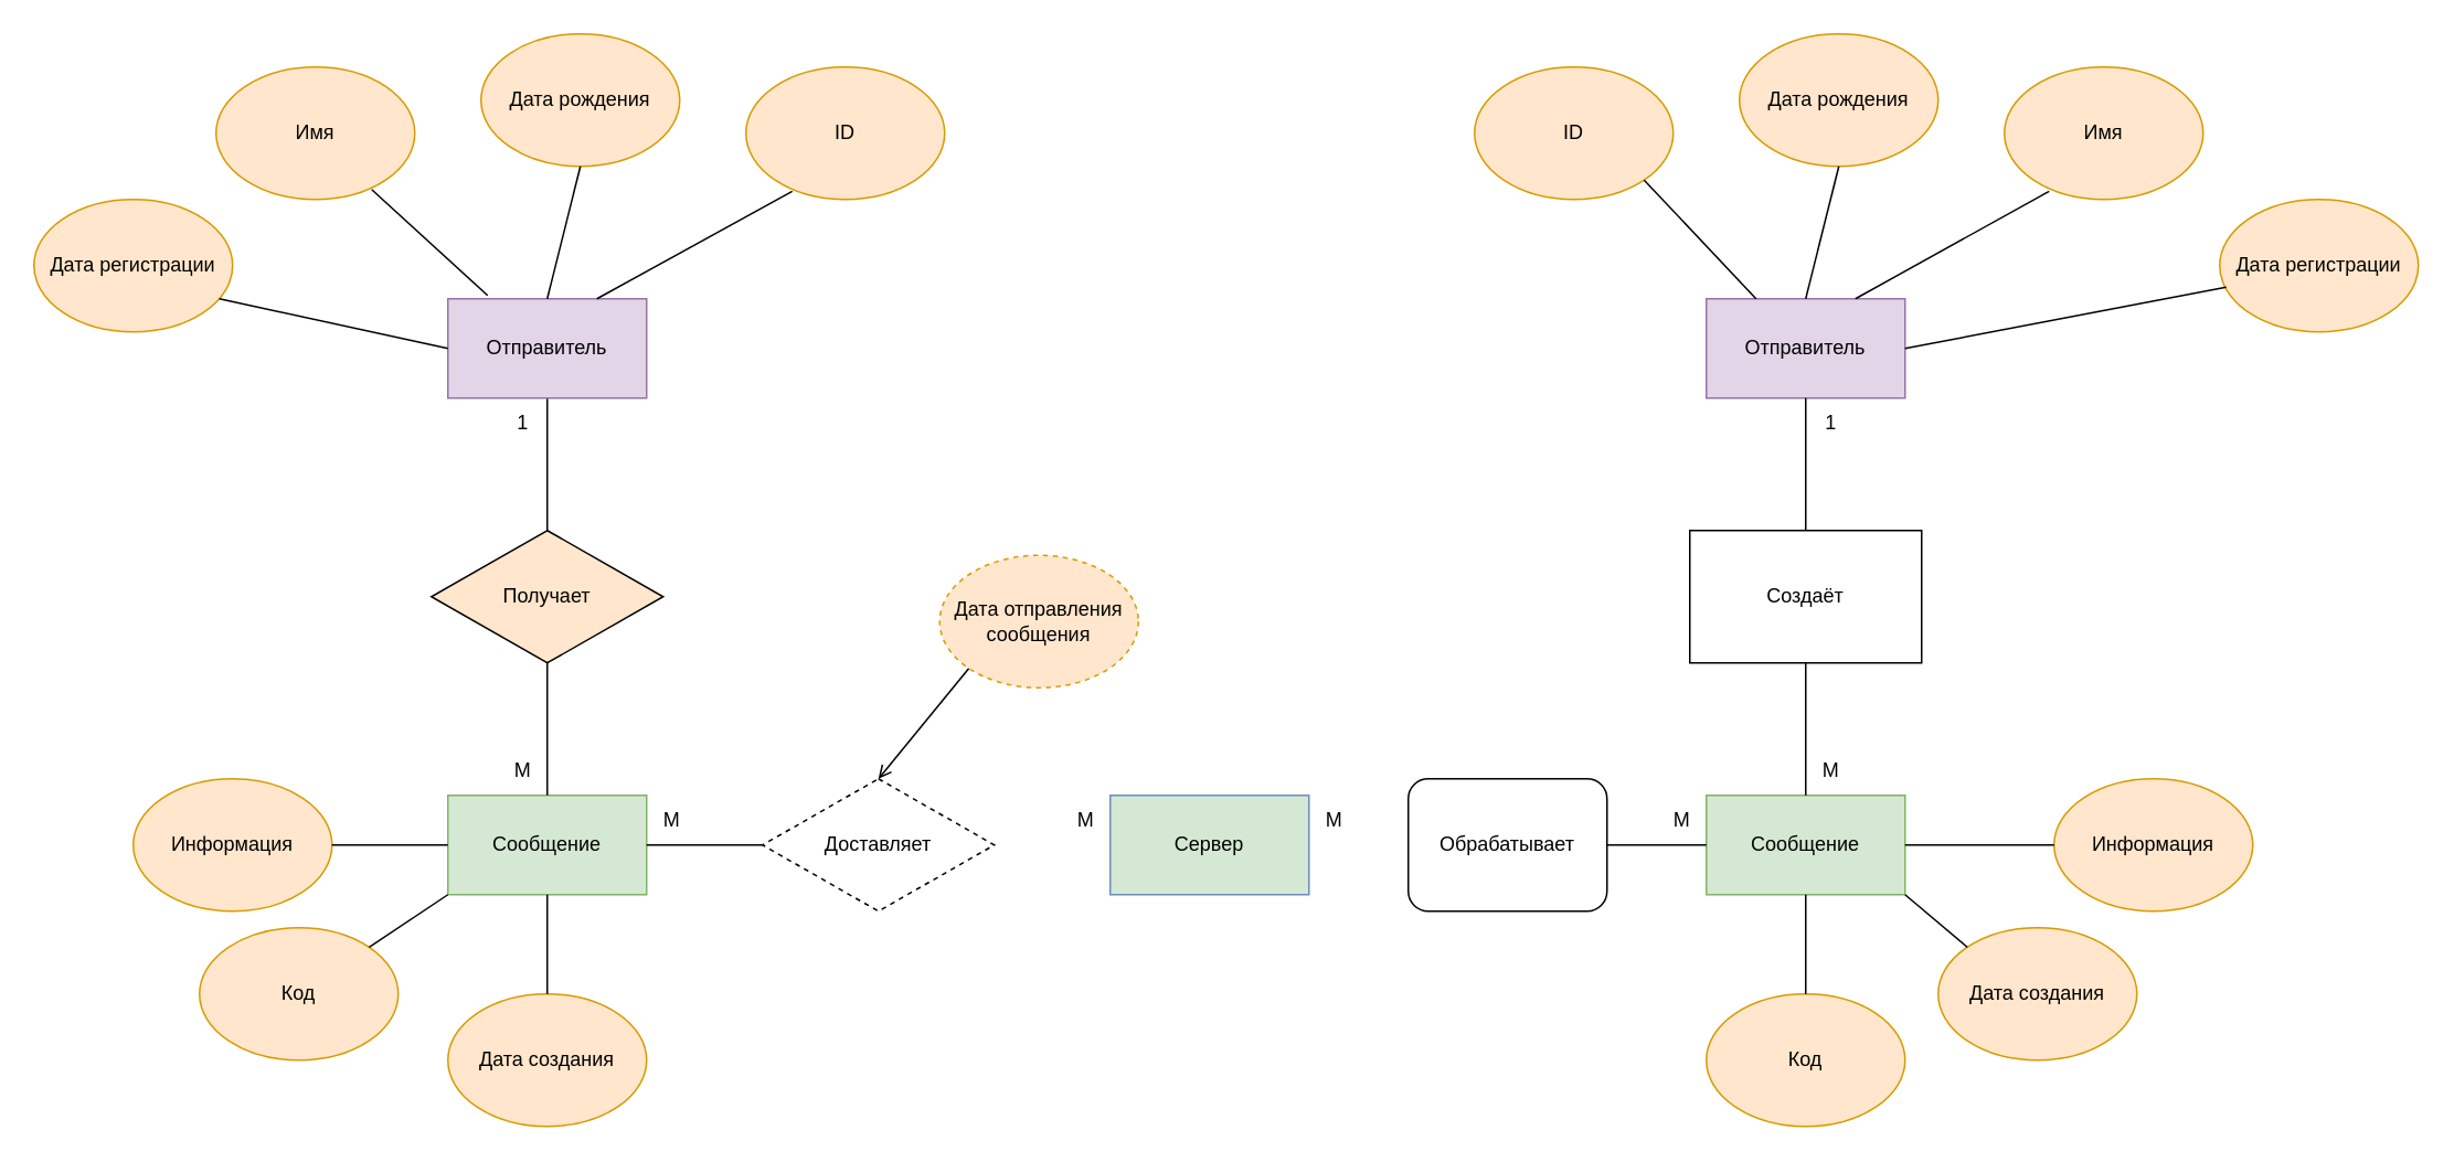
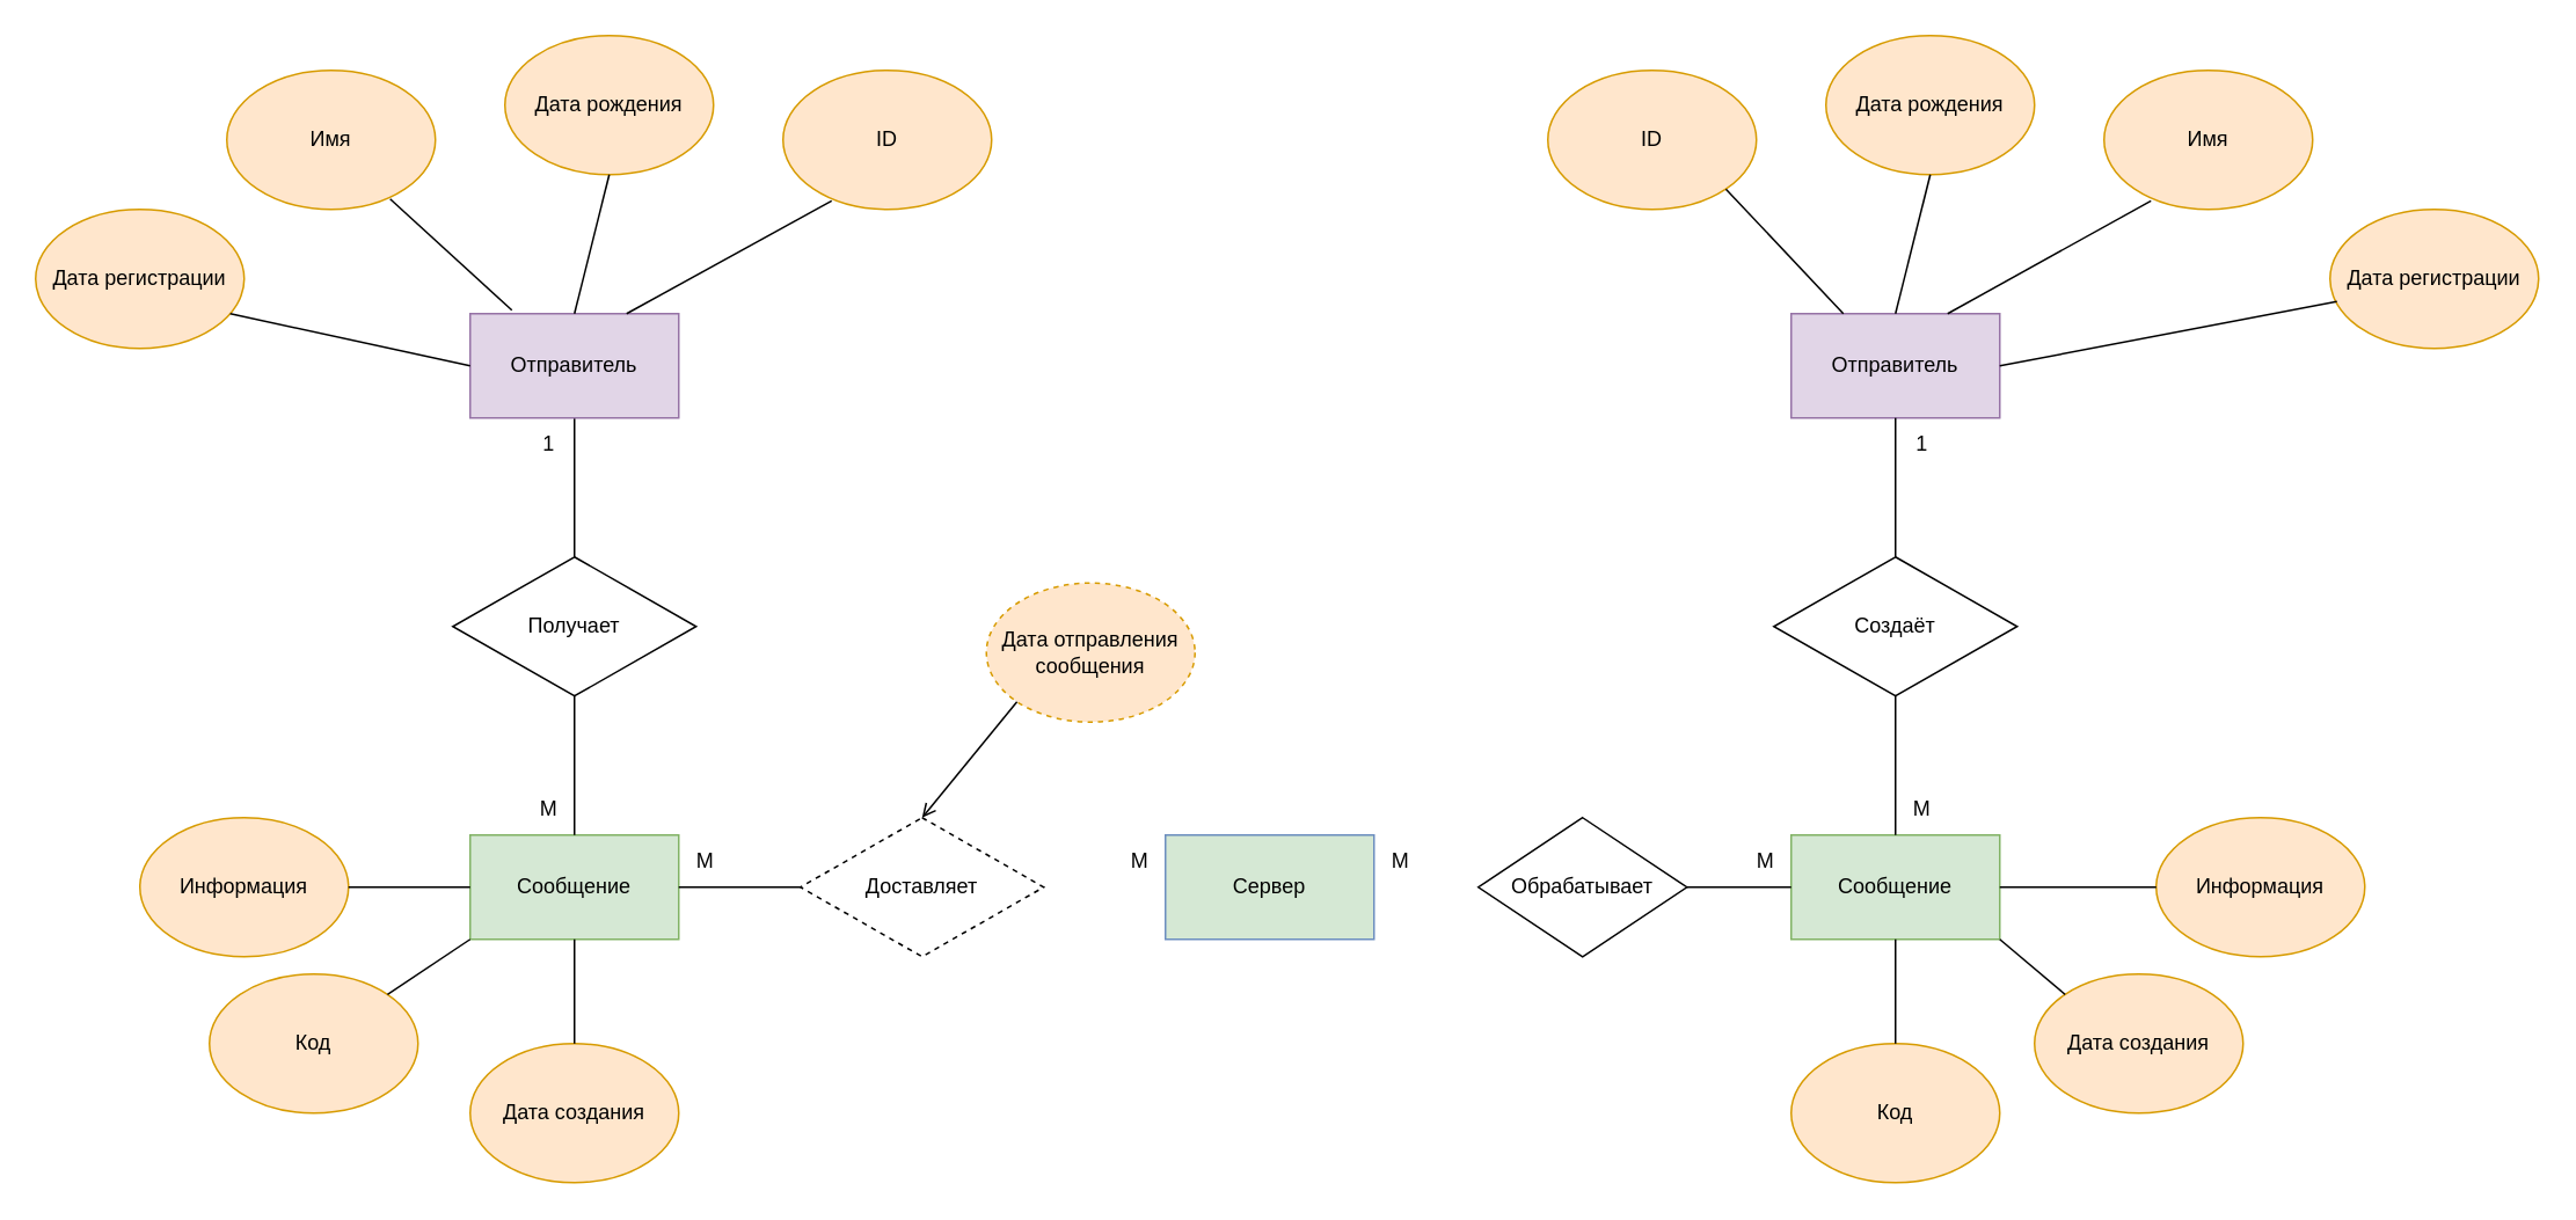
  <mxCell id="0" />
  <mxCell id="1" parent="0" />
  <mxCell id="2" value="Отправитель" style="rounded=0;whiteSpace=wrap;html=1;fillColor=#e1d5e7;strokeColor=#9673a6;" parent="1" vertex="1"><mxGeometry x="1030" y="180" width="120" height="60" as="geometry" /></mxCell>
- <mxCell id="3" value="Создаёт" style="whiteSpace=wrap;html=1;rounded=0;" parent="1" vertex="1"><mxGeometry x="1020" y="320" width="140" height="80" as="geometry" /></mxCell>
+ <mxCell id="3" value="Создаёт" style="rhombus;whiteSpace=wrap;html=1;" parent="1" vertex="1"><mxGeometry x="1020" y="320" width="140" height="80" as="geometry" /></mxCell>
  <mxCell id="4" value="Сообщение" style="rounded=0;whiteSpace=wrap;html=1;fillColor=#d5e8d4;strokeColor=#82b366;" parent="1" vertex="1"><mxGeometry x="1030" y="480" width="120" height="60" as="geometry" /></mxCell>
  <mxCell id="5" value="" style="endArrow=none;html=1;rounded=0;entryX=0.5;entryY=1;entryDx=0;entryDy=0;exitX=0.5;exitY=0;exitDx=0;exitDy=0;" parent="1" source="3" target="2" edge="1"><mxGeometry width="50" height="50" relative="1" as="geometry"><mxPoint x="920" y="540" as="sourcePoint" /><mxPoint x="970" y="490" as="targetPoint" /></mxGeometry></mxCell>
  <mxCell id="6" value="" style="endArrow=none;html=1;rounded=0;entryX=0.5;entryY=1;entryDx=0;entryDy=0;exitX=0.5;exitY=0;exitDx=0;exitDy=0;" parent="1" source="4" target="3" edge="1"><mxGeometry width="50" height="50" relative="1" as="geometry"><mxPoint x="1140" y="450" as="sourcePoint" /><mxPoint x="1180" y="440" as="targetPoint" /></mxGeometry></mxCell>
  <mxCell id="7" value="1" style="text;html=1;align=center;verticalAlign=middle;resizable=0;points=[];autosize=1;strokeColor=none;fillColor=none;" parent="1" vertex="1"><mxGeometry x="1090" y="240" width="30" height="30" as="geometry" /></mxCell>
  <mxCell id="8" value="М" style="text;html=1;align=center;verticalAlign=middle;resizable=0;points=[];autosize=1;strokeColor=none;fillColor=none;" parent="1" vertex="1"><mxGeometry x="1090" y="450" width="30" height="30" as="geometry" /></mxCell>
  <mxCell id="9" value="ID" style="ellipse;whiteSpace=wrap;html=1;fillColor=#ffe6cc;strokeColor=#d79b00;" parent="1" vertex="1"><mxGeometry x="890" y="40" width="120" height="80" as="geometry" /></mxCell>
  <mxCell id="10" value="Дата рождения" style="ellipse;whiteSpace=wrap;html=1;fillColor=#ffe6cc;strokeColor=#d79b00;" parent="1" vertex="1"><mxGeometry x="1050" y="20" width="120" height="80" as="geometry" /></mxCell>
  <mxCell id="11" value="Имя" style="ellipse;whiteSpace=wrap;html=1;fillColor=#ffe6cc;strokeColor=#d79b00;" parent="1" vertex="1"><mxGeometry x="1210" y="40" width="120" height="80" as="geometry" /></mxCell>
  <mxCell id="12" value="" style="endArrow=none;html=1;rounded=0;entryX=0.5;entryY=1;entryDx=0;entryDy=0;exitX=0.5;exitY=0;exitDx=0;exitDy=0;" parent="1" source="2" target="10" edge="1"><mxGeometry width="50" height="50" relative="1" as="geometry"><mxPoint x="870" y="430" as="sourcePoint" /><mxPoint x="920" y="380" as="targetPoint" /></mxGeometry></mxCell>
  <mxCell id="13" value="" style="endArrow=none;html=1;rounded=0;entryX=0.225;entryY=0.938;entryDx=0;entryDy=0;exitX=0.75;exitY=0;exitDx=0;exitDy=0;entryPerimeter=0;" parent="1" source="2" target="11" edge="1"><mxGeometry width="50" height="50" relative="1" as="geometry"><mxPoint x="1220" y="210" as="sourcePoint" /><mxPoint x="1240" y="130" as="targetPoint" /></mxGeometry></mxCell>
  <mxCell id="14" value="" style="endArrow=none;html=1;rounded=0;entryX=1;entryY=1;entryDx=0;entryDy=0;exitX=0.25;exitY=0;exitDx=0;exitDy=0;" parent="1" source="2" target="9" edge="1"><mxGeometry width="50" height="50" relative="1" as="geometry"><mxPoint x="950" y="200" as="sourcePoint" /><mxPoint x="970" y="120" as="targetPoint" /></mxGeometry></mxCell>
  <mxCell id="15" value="Дата регистрации" style="ellipse;whiteSpace=wrap;html=1;fillColor=#ffe6cc;strokeColor=#d79b00;" parent="1" vertex="1"><mxGeometry x="1340" y="120" width="120" height="80" as="geometry" /></mxCell>
  <mxCell id="16" value="" style="endArrow=none;html=1;rounded=0;entryX=0.033;entryY=0.663;entryDx=0;entryDy=0;exitX=1;exitY=0.5;exitDx=0;exitDy=0;entryPerimeter=0;" parent="1" source="2" target="15" edge="1"><mxGeometry width="50" height="50" relative="1" as="geometry"><mxPoint x="870" y="430" as="sourcePoint" /><mxPoint x="920" y="380" as="targetPoint" /></mxGeometry></mxCell>
- <mxCell id="17" value="Обрабатывает" style="whiteSpace=wrap;html=1;rounded=1;" parent="1" vertex="1"><mxGeometry y="470" width="120" height="80" as="geometry" x="850" /></mxCell>
+ <mxCell id="17" value="Обрабатывает" style="rhombus;whiteSpace=wrap;html=1;" parent="1" vertex="1"><mxGeometry y="470" width="120" height="80" as="geometry" x="850" /></mxCell>
  <mxCell id="18" value="Сервер" style="rounded=0;whiteSpace=wrap;html=1;fillColor=#d5e8d4;strokeColor=#6c8ebf;" parent="1" vertex="1"><mxGeometry x="670" y="480" width="120" height="60" as="geometry" /></mxCell>
  <mxCell id="19" value="" style="endArrow=none;html=1;rounded=0;entryX=0;entryY=0.5;entryDx=0;entryDy=0;exitX=1;exitY=0.5;exitDx=0;exitDy=0;" parent="1" source="17" target="4" edge="1"><mxGeometry width="50" height="50" relative="1" as="geometry"><mxPoint x="870" y="530" as="sourcePoint" /><mxPoint x="920" y="480" as="targetPoint" /></mxGeometry></mxCell>
  <mxCell id="20" value="М" style="text;html=1;align=center;verticalAlign=middle;resizable=0;points=[];autosize=1;strokeColor=none;fillColor=none;" parent="1" vertex="1"><mxGeometry x="1000" y="480" width="30" height="30" as="geometry" /></mxCell>
  <mxCell id="21" value="М" style="text;html=1;align=center;verticalAlign=middle;resizable=0;points=[];autosize=1;strokeColor=none;fillColor=none;" parent="1" vertex="1"><mxGeometry x="790" y="480" width="30" height="30" as="geometry" /></mxCell>
  <mxCell id="22" value="Код" style="ellipse;whiteSpace=wrap;html=1;fillColor=#ffe6cc;strokeColor=#d79b00;" parent="1" vertex="1"><mxGeometry x="1030" y="600" width="120" height="80" as="geometry" /></mxCell>
  <mxCell id="23" value="Дата создания" style="ellipse;whiteSpace=wrap;html=1;fillColor=#ffe6cc;strokeColor=#d79b00;" parent="1" vertex="1"><mxGeometry x="1170" y="560" width="120" height="80" as="geometry" /></mxCell>
  <mxCell id="24" value="Информация" style="ellipse;whiteSpace=wrap;html=1;fillColor=#ffe6cc;strokeColor=#d79b00;" parent="1" vertex="1"><mxGeometry x="1240" y="470" width="120" height="80" as="geometry" /></mxCell>
  <mxCell id="25" value="" style="endArrow=none;html=1;rounded=0;entryX=0.5;entryY=0;entryDx=0;entryDy=0;exitX=0.5;exitY=1;exitDx=0;exitDy=0;" parent="1" source="4" target="22" edge="1"><mxGeometry width="50" height="50" relative="1" as="geometry"><mxPoint x="870" y="430" as="sourcePoint" /><mxPoint x="920" y="380" as="targetPoint" /></mxGeometry></mxCell>
  <mxCell id="26" value="" style="endArrow=none;html=1;rounded=0;entryX=0;entryY=0;entryDx=0;entryDy=0;exitX=1;exitY=1;exitDx=0;exitDy=0;" parent="1" source="4" target="23" edge="1"><mxGeometry width="50" height="50" relative="1" as="geometry"><mxPoint x="1180" y="510" as="sourcePoint" /><mxPoint x="1180" y="570" as="targetPoint" /></mxGeometry></mxCell>
  <mxCell id="27" value="" style="endArrow=none;html=1;rounded=0;exitX=1;exitY=0.5;exitDx=0;exitDy=0;entryX=0;entryY=0.5;entryDx=0;entryDy=0;" parent="1" source="4" target="24" edge="1"><mxGeometry width="50" height="50" relative="1" as="geometry"><mxPoint x="1160" y="550" as="sourcePoint" /><mxPoint x="1230" y="510" as="targetPoint" /><Array as="points" /></mxGeometry></mxCell>
  <mxCell id="28" value="Сообщение" style="whiteSpace=wrap;html=1;fillColor=#d5e8d4;strokeColor=#82b366;rounded=0;" vertex="1" parent="1"><mxGeometry x="270" y="480" width="120" height="60" as="geometry" /></mxCell>
  <mxCell id="29" value="Доставляет" style="rhombus;whiteSpace=wrap;html=1;dashed=1;" vertex="1" parent="1"><mxGeometry x="460" y="470" width="140" height="80" as="geometry" /></mxCell>
  <mxCell id="30" value="" style="endArrow=none;html=1;rounded=0;entryX=0;entryY=0.5;entryDx=0;entryDy=0;exitX=1;exitY=0.5;exitDx=0;exitDy=0;" edge="1" parent="1" source="28" target="29"><mxGeometry width="50" height="50" relative="1" as="geometry"><mxPoint x="720" y="250" as="sourcePoint" /><mxPoint x="750" y="300" as="targetPoint" /></mxGeometry></mxCell>
  <mxCell id="31" value="Дата отправления сообщения" style="ellipse;whiteSpace=wrap;html=1;fillColor=#ffe6cc;strokeColor=#d79b00;dashed=1;" vertex="1" parent="1"><mxGeometry x="567" y="335" width="120" height="80" as="geometry" /></mxCell>
  <mxCell id="32" value="" style="endArrow=open;html=1;rounded=0;entryX=0.5;entryY=0;entryDx=0;entryDy=0;exitX=0;exitY=1;exitDx=0;exitDy=0;" edge="1" parent="1" source="31" target="29"><mxGeometry width="50" height="50" relative="1" as="geometry"><mxPoint x="550" y="360" as="sourcePoint" /><mxPoint x="830" y="340" as="targetPoint" /></mxGeometry></mxCell>
  <mxCell id="33" value="М" style="text;html=1;align=center;verticalAlign=middle;resizable=0;points=[];autosize=1;strokeColor=none;fillColor=none;" vertex="1" parent="1"><mxGeometry x="390" y="480" width="30" height="30" as="geometry" /></mxCell>
  <mxCell id="34" value="М" style="text;html=1;align=center;verticalAlign=middle;resizable=0;points=[];autosize=1;strokeColor=none;fillColor=none;" vertex="1" parent="1"><mxGeometry x="640" y="480" width="30" height="30" as="geometry" /></mxCell>
- <mxCell id="35" value="Получает" style="rhombus;whiteSpace=wrap;html=1;fillColor=#ffe6cc;" vertex="1" parent="1"><mxGeometry x="260" y="320" width="140" height="80" as="geometry" /></mxCell>
+ <mxCell id="35" value="Получает" style="rhombus;whiteSpace=wrap;html=1;" vertex="1" parent="1"><mxGeometry x="260" y="320" width="140" height="80" as="geometry" /></mxCell>
  <mxCell id="36" value="" style="endArrow=none;html=1;rounded=0;entryX=0.5;entryY=1;entryDx=0;entryDy=0;exitX=0.5;exitY=0;exitDx=0;exitDy=0;" edge="1" parent="1" source="35"><mxGeometry width="50" height="50" relative="1" as="geometry"><mxPoint x="160" y="540" as="sourcePoint" /><mxPoint x="330" y="240" as="targetPoint" /></mxGeometry></mxCell>
  <mxCell id="37" value="1" style="text;html=1;align=center;verticalAlign=middle;resizable=0;points=[];autosize=1;strokeColor=none;fillColor=none;" vertex="1" parent="1"><mxGeometry x="300" y="240" width="30" height="30" as="geometry" /></mxCell>
  <mxCell id="38" value="" style="endArrow=none;html=1;rounded=0;entryX=0.5;entryY=1;entryDx=0;entryDy=0;exitX=0.5;exitY=0;exitDx=0;exitDy=0;" edge="1" parent="1" source="28" target="35"><mxGeometry width="50" height="50" relative="1" as="geometry"><mxPoint x="330" y="480" as="sourcePoint" /><mxPoint x="330" y="400" as="targetPoint" /></mxGeometry></mxCell>
  <mxCell id="39" value="М" style="text;html=1;align=center;verticalAlign=middle;resizable=0;points=[];autosize=1;strokeColor=none;fillColor=none;" vertex="1" parent="1"><mxGeometry x="300" y="450" width="30" height="30" as="geometry" /></mxCell>
  <mxCell id="40" value="Код" style="ellipse;whiteSpace=wrap;html=1;fillColor=#ffe6cc;strokeColor=#d79b00;" vertex="1" parent="1"><mxGeometry x="120" y="560" width="120" height="80" as="geometry" /></mxCell>
  <mxCell id="41" value="Дата создания" style="ellipse;whiteSpace=wrap;html=1;fillColor=#ffe6cc;strokeColor=#d79b00;" vertex="1" parent="1"><mxGeometry x="270" y="600" width="120" height="80" as="geometry" /></mxCell>
  <mxCell id="42" value="Информация" style="ellipse;whiteSpace=wrap;html=1;fillColor=#ffe6cc;strokeColor=#d79b00;" vertex="1" parent="1"><mxGeometry x="80" y="470" width="120" height="80" as="geometry" /></mxCell>
  <mxCell id="43" value="" style="endArrow=none;html=1;rounded=0;exitX=1;exitY=0.5;exitDx=0;exitDy=0;entryX=0;entryY=0.5;entryDx=0;entryDy=0;" edge="1" parent="1" source="42" target="28"><mxGeometry width="50" height="50" relative="1" as="geometry"><mxPoint x="730" y="380" as="sourcePoint" /><mxPoint x="780" y="330" as="targetPoint" /></mxGeometry></mxCell>
  <mxCell id="44" value="" style="endArrow=none;html=1;rounded=0;exitX=1;exitY=0;exitDx=0;exitDy=0;entryX=0;entryY=1;entryDx=0;entryDy=0;" edge="1" parent="1" source="40" target="28"><mxGeometry width="50" height="50" relative="1" as="geometry"><mxPoint x="730" y="380" as="sourcePoint" /><mxPoint x="780" y="330" as="targetPoint" /></mxGeometry></mxCell>
  <mxCell id="45" value="" style="endArrow=none;html=1;rounded=0;entryX=0.5;entryY=1;entryDx=0;entryDy=0;exitX=0.5;exitY=0;exitDx=0;exitDy=0;" edge="1" parent="1" source="41" target="28"><mxGeometry width="50" height="50" relative="1" as="geometry"><mxPoint x="310" y="590" as="sourcePoint" /><mxPoint x="780" y="330" as="targetPoint" /></mxGeometry></mxCell>
  <mxCell id="46" value="Отправитель" style="rounded=0;whiteSpace=wrap;html=1;fillColor=#e1d5e7;strokeColor=#9673a6;" vertex="1" parent="1"><mxGeometry x="270" y="180" width="120" height="60" as="geometry" /></mxCell>
  <mxCell id="47" value="ID" style="ellipse;whiteSpace=wrap;html=1;fillColor=#ffe6cc;strokeColor=#d79b00;" vertex="1" parent="1"><mxGeometry x="450" y="40" width="120" height="80" as="geometry" /></mxCell>
  <mxCell id="48" value="Дата рождения" style="ellipse;whiteSpace=wrap;html=1;fillColor=#ffe6cc;strokeColor=#d79b00;" vertex="1" parent="1"><mxGeometry x="290" y="20" width="120" height="80" as="geometry" /></mxCell>
  <mxCell id="49" value="Имя" style="ellipse;whiteSpace=wrap;html=1;fillColor=#ffe6cc;strokeColor=#d79b00;" vertex="1" parent="1"><mxGeometry x="130" y="40" width="120" height="80" as="geometry" /></mxCell>
  <mxCell id="50" value="Дата регистрации" style="ellipse;whiteSpace=wrap;html=1;fillColor=#ffe6cc;strokeColor=#d79b00;" vertex="1" parent="1"><mxGeometry x="20" y="120" width="120" height="80" as="geometry" /></mxCell>
  <mxCell id="51" value="" style="endArrow=none;html=1;rounded=0;entryX=0.933;entryY=0.75;entryDx=0;entryDy=0;entryPerimeter=0;exitX=0;exitY=0.5;exitDx=0;exitDy=0;" edge="1" parent="1" source="46" target="50"><mxGeometry width="50" height="50" relative="1" as="geometry"><mxPoint x="650" y="380" as="sourcePoint" /><mxPoint x="700" y="330" as="targetPoint" /></mxGeometry></mxCell>
  <mxCell id="52" value="" style="endArrow=none;html=1;rounded=0;entryX=0.783;entryY=0.925;entryDx=0;entryDy=0;exitX=0.2;exitY=-0.033;exitDx=0;exitDy=0;exitPerimeter=0;entryPerimeter=0;" edge="1" parent="1" source="46" target="49"><mxGeometry width="50" height="50" relative="1" as="geometry"><mxPoint x="650" y="380" as="sourcePoint" /><mxPoint x="700" y="330" as="targetPoint" /></mxGeometry></mxCell>
  <mxCell id="53" value="" style="endArrow=none;html=1;rounded=0;entryX=0.5;entryY=1;entryDx=0;entryDy=0;exitX=0.5;exitY=0;exitDx=0;exitDy=0;" edge="1" parent="1" source="46" target="48"><mxGeometry width="50" height="50" relative="1" as="geometry"><mxPoint x="650" y="380" as="sourcePoint" /><mxPoint x="700" y="330" as="targetPoint" /></mxGeometry></mxCell>
  <mxCell id="54" value="" style="endArrow=none;html=1;rounded=0;entryX=0.233;entryY=0.938;entryDx=0;entryDy=0;entryPerimeter=0;exitX=0.75;exitY=0;exitDx=0;exitDy=0;" edge="1" parent="1" source="46" target="47"><mxGeometry width="50" height="50" relative="1" as="geometry"><mxPoint x="650" y="380" as="sourcePoint" /><mxPoint x="700" y="330" as="targetPoint" /></mxGeometry></mxCell>
